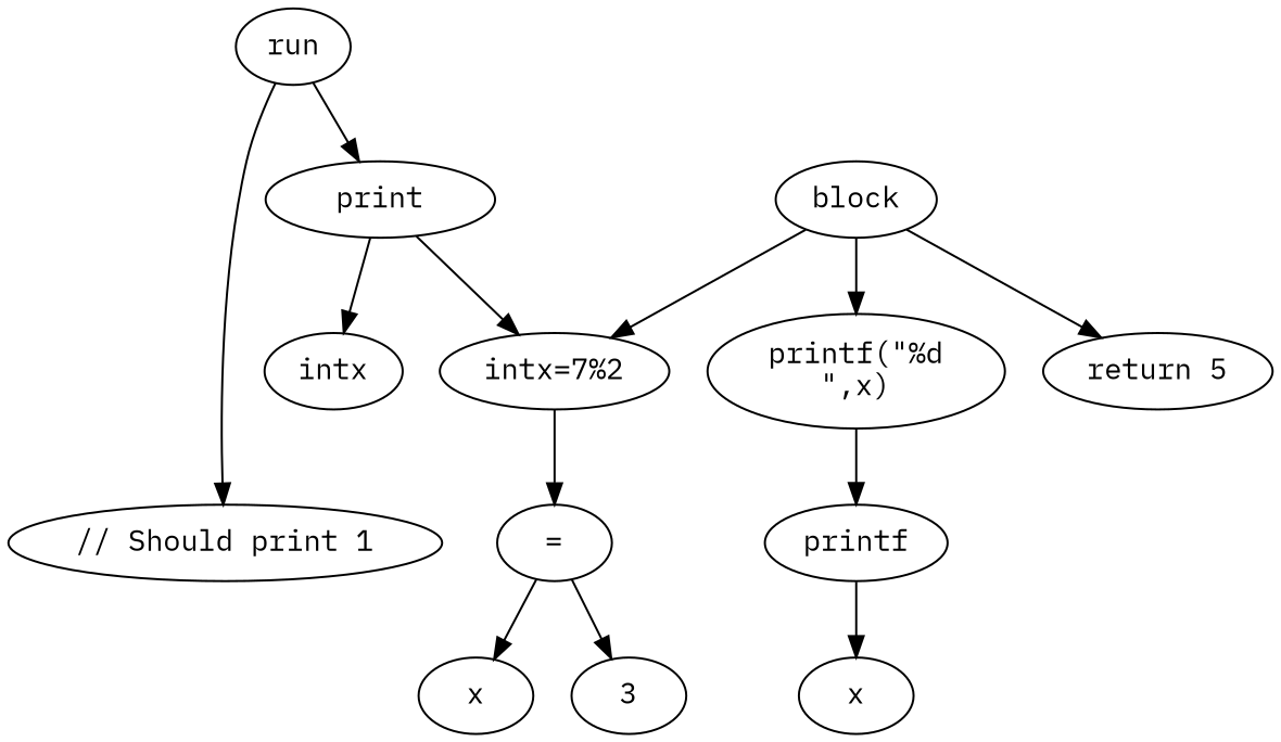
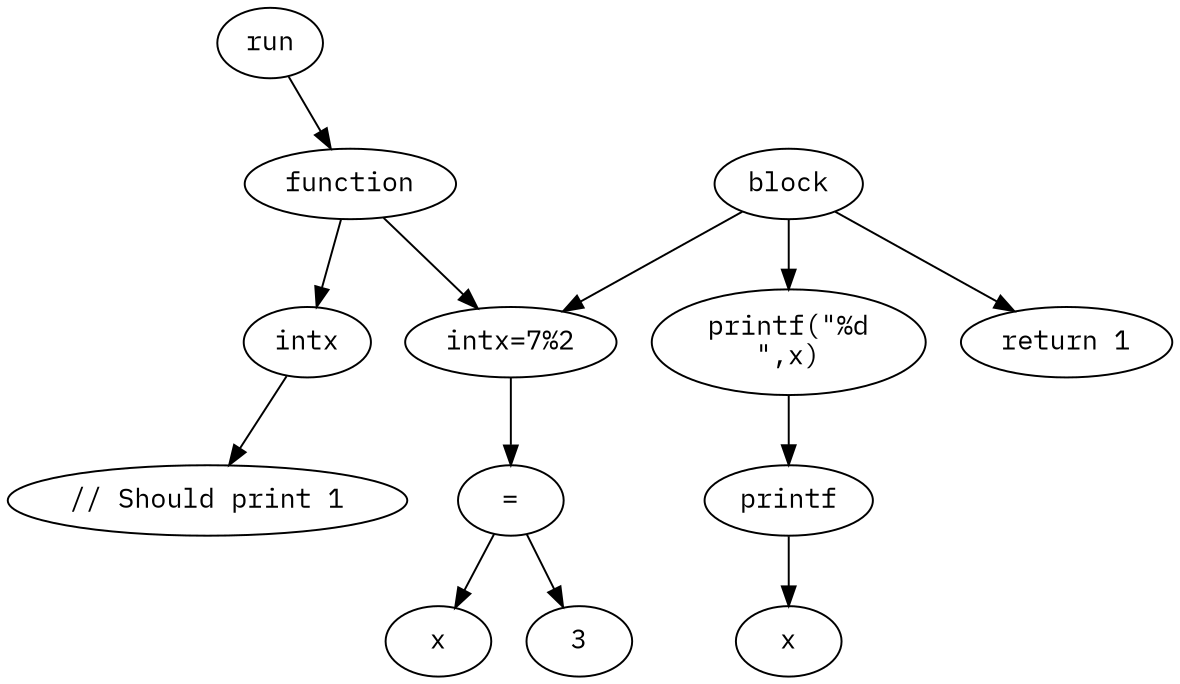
  digraph {
    fontname="IBM Plex Mono"
    node [fontname="IBM Plex Mono"]
    edge [fontname="IBM Plex Mono"]
    n1 [label=run]
    n2 [label="// Should print 1\n"]
-   n3 [label=print]
+   n3 [label=function]
    n4 [label=intx]
    n5 [label="intx=7%2"]
    n6 [label=block]
    n7 [label="printf(\"%d\n\",x)"]
-   n8 [label="return 5"]
+   n8 [label="return 1"]
    n9 [label="="]
    n10 [label=printf]
    n11 [label=x]
    n12 [label=3]
    n13 [label=x]
-   n1 -> n2
+   n4 -> n2
    n1 -> n3
    n3 -> n4
    n3 -> n5
    n5 -> n9
    n6 -> n5
    n6 -> n7
    n6 -> n8
    n7 -> n10
    n9 -> n11
    n9 -> n12
    n10 -> n13
  }
